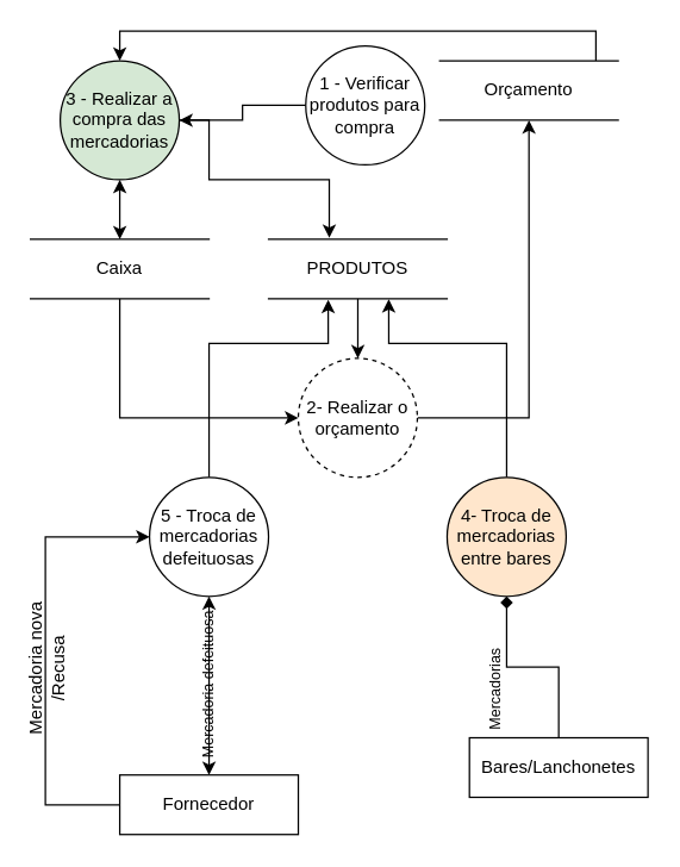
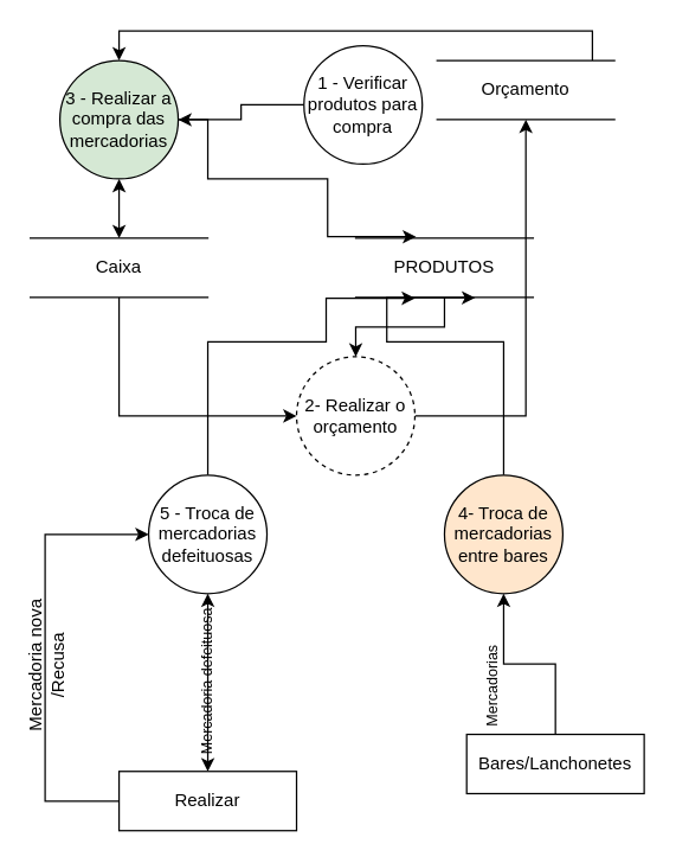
  <mxCell id="0" />
  <mxCell id="1" parent="0" />
  <mxCell id="2" value="" style="edgeStyle=orthogonalEdgeStyle;rounded=0;orthogonalLoop=1;jettySize=auto;html=1;" parent="1" source="3" target="7" edge="1"><mxGeometry relative="1" as="geometry" /></mxCell>
  <mxCell id="3" value="&lt;font style=&quot;vertical-align: inherit&quot;&gt;&lt;font style=&quot;vertical-align: inherit&quot;&gt;1 - Verificar produtos para compra&lt;br&gt;&lt;/font&gt;&lt;/font&gt;" style="ellipse;whiteSpace=wrap;html=1;aspect=fixed;" parent="1" vertex="1"><mxGeometry x="205" y="30" width="80" height="80" as="geometry" /></mxCell>
  <mxCell id="4" value="" style="edgeStyle=orthogonalEdgeStyle;rounded=0;orthogonalLoop=1;jettySize=auto;html=1;entryX=0.5;entryY=1;entryDx=0;entryDy=0;" parent="1" source="5" target="15" edge="1"><mxGeometry relative="1" as="geometry"><mxPoint x="400" y="280" as="targetPoint" /></mxGeometry></mxCell>
  <mxCell id="5" value="&lt;font style=&quot;vertical-align: inherit&quot;&gt;&lt;font style=&quot;vertical-align: inherit&quot;&gt;2- Realizar o orçamento&lt;/font&gt;&lt;/font&gt;" style="ellipse;whiteSpace=wrap;html=1;aspect=fixed;dashed=1;" parent="1" vertex="1"><mxGeometry x="200" y="240" width="80" height="80" as="geometry" /></mxCell>
  <mxCell id="6" value="" style="edgeStyle=orthogonalEdgeStyle;rounded=0;orthogonalLoop=1;jettySize=auto;html=1;entryX=0.34;entryY=-0.025;entryDx=0;entryDy=0;entryPerimeter=0;exitX=1;exitY=0.5;exitDx=0;exitDy=0;" parent="1" source="7" target="13" edge="1"><mxGeometry relative="1" as="geometry"><Array as="points"><mxPoint x="140" y="80" /><mxPoint x="140" y="120" /><mxPoint x="221" y="120" /></Array></mxGeometry></mxCell>
  <mxCell id="7" value="&lt;font style=&quot;vertical-align: inherit&quot;&gt;&lt;font style=&quot;vertical-align: inherit&quot;&gt;3 - Realizar a compra das mercadorias&lt;/font&gt;&lt;/font&gt;" style="ellipse;whiteSpace=wrap;html=1;aspect=fixed;fillColor=#d5e8d4;" parent="1" vertex="1"><mxGeometry x="40" y="40" width="80" height="80" as="geometry" /></mxCell>
  <mxCell id="8" value="" style="edgeStyle=orthogonalEdgeStyle;rounded=0;orthogonalLoop=1;jettySize=auto;html=1;startArrow=none;startFill=0;entryX=0.673;entryY=1.005;entryDx=0;entryDy=0;entryPerimeter=0;" parent="1" source="9" target="13" edge="1"><mxGeometry relative="1" as="geometry"><mxPoint x="340" y="220" as="targetPoint" /><Array as="points"><mxPoint x="340" y="230" /><mxPoint x="261" y="230" /></Array></mxGeometry></mxCell>
  <mxCell id="9" value="&lt;font style=&quot;vertical-align: inherit&quot;&gt;&lt;font style=&quot;vertical-align: inherit&quot;&gt;&lt;font style=&quot;vertical-align: inherit&quot;&gt;&lt;font style=&quot;vertical-align: inherit&quot;&gt;&lt;font style=&quot;vertical-align: inherit&quot;&gt;&lt;font style=&quot;vertical-align: inherit&quot;&gt;4- Troca de mercadorias entre bares&lt;/font&gt;&lt;/font&gt;&lt;/font&gt;&lt;/font&gt;&lt;/font&gt;&lt;/font&gt;" style="ellipse;whiteSpace=wrap;html=1;aspect=fixed;fillColor=#ffe6cc;" parent="1" vertex="1"><mxGeometry x="300" y="320" width="80" height="80" as="geometry" /></mxCell>
  <mxCell id="10" value="" style="edgeStyle=orthogonalEdgeStyle;rounded=0;orthogonalLoop=1;jettySize=auto;html=1;startArrow=none;startFill=0;entryX=0.334;entryY=1.014;entryDx=0;entryDy=0;entryPerimeter=0;" parent="1" source="11" target="13" edge="1"><mxGeometry relative="1" as="geometry"><mxPoint x="140" y="220" as="targetPoint" /><Array as="points"><mxPoint x="140" y="230" /><mxPoint x="220" y="230" /></Array></mxGeometry></mxCell>
  <mxCell id="11" value="5 - Troca de mercadorias defeituosas" style="ellipse;whiteSpace=wrap;html=1;aspect=fixed;" parent="1" vertex="1"><mxGeometry x="100" y="320" width="80" height="80" as="geometry" /></mxCell>
  <mxCell id="12" value="" style="edgeStyle=orthogonalEdgeStyle;rounded=0;orthogonalLoop=1;jettySize=auto;html=1;" parent="1" source="13" target="5" edge="1"><mxGeometry relative="1" as="geometry" /></mxCell>
- <mxCell id="13" value="PRODUTOS" style="shape=partialRectangle;whiteSpace=wrap;html=1;left=0;right=0;fillColor=none;" parent="1" vertex="1"><mxGeometry x="180" y="160" width="120" height="40" as="geometry" /></mxCell>
+ <mxCell id="13" value="PRODUTOS" style="shape=partialRectangle;whiteSpace=wrap;html=1;left=0;right=0;fillColor=none;" parent="1" vertex="1"><mxGeometry x="240" y="160" width="120" height="40" as="geometry" /></mxCell>
  <mxCell id="14" value="" style="edgeStyle=orthogonalEdgeStyle;rounded=0;orthogonalLoop=1;jettySize=auto;html=1;startArrow=none;startFill=0;entryX=0.5;entryY=0;entryDx=0;entryDy=0;" parent="1" source="15" target="7" edge="1"><mxGeometry relative="1" as="geometry"><mxPoint x="80" y="10" as="targetPoint" /><Array as="points"><mxPoint x="400" y="20" /><mxPoint x="80" y="20" /></Array></mxGeometry></mxCell>
  <mxCell id="15" value="Orçamento" style="shape=partialRectangle;whiteSpace=wrap;html=1;left=0;right=0;fillColor=none;" parent="1" vertex="1"><mxGeometry x="295" y="40" width="120" height="40" as="geometry" /></mxCell>
  <mxCell id="16" value="" style="edgeStyle=orthogonalEdgeStyle;rounded=0;orthogonalLoop=1;jettySize=auto;html=1;entryX=0;entryY=0.5;entryDx=0;entryDy=0;" parent="1" source="18" target="5" edge="1"><mxGeometry relative="1" as="geometry"><mxPoint x="80" y="280" as="targetPoint" /><Array as="points"><mxPoint x="80" y="280" /></Array></mxGeometry></mxCell>
  <mxCell id="17" value="" style="edgeStyle=orthogonalEdgeStyle;rounded=0;orthogonalLoop=1;jettySize=auto;html=1;startArrow=classic;startFill=1;" parent="1" source="7" target="18" edge="1"><mxGeometry relative="1" as="geometry" /></mxCell>
  <mxCell id="18" value="Caixa" style="shape=partialRectangle;whiteSpace=wrap;html=1;left=0;right=0;fillColor=none;" parent="1" vertex="1"><mxGeometry x="20" y="160" width="120" height="40" as="geometry" /></mxCell>
- <mxCell id="19" value="" style="edgeStyle=orthogonalEdgeStyle;rounded=0;orthogonalLoop=1;jettySize=auto;html=1;startArrow=none;startFill=0;endArrow=diamond;" parent="1" source="20" target="9" edge="1"><mxGeometry relative="1" as="geometry" /></mxCell>
+ <mxCell id="19" value="" style="edgeStyle=orthogonalEdgeStyle;rounded=0;orthogonalLoop=1;jettySize=auto;html=1;startArrow=none;startFill=0;" parent="1" source="20" target="9" edge="1"><mxGeometry relative="1" as="geometry" /></mxCell>
  <mxCell id="20" value="Bares/Lanchonetes" style="rounded=0;whiteSpace=wrap;html=1;" parent="1" vertex="1"><mxGeometry x="315" y="495" width="120" height="40" as="geometry" /></mxCell>
  <mxCell id="21" value="" style="edgeStyle=orthogonalEdgeStyle;rounded=0;orthogonalLoop=1;jettySize=auto;html=1;startArrow=classic;startFill=1;" parent="1" source="22" edge="1"><mxGeometry relative="1" as="geometry"><mxPoint x="140" y="400" as="targetPoint" /></mxGeometry></mxCell>
- <mxCell id="22" value="Fornecedor" style="rounded=0;whiteSpace=wrap;html=1;" parent="1" vertex="1"><mxGeometry x="80" y="520" width="120" height="40" as="geometry" /></mxCell>
+ <mxCell id="22" value="Realizar" style="rounded=0;whiteSpace=wrap;html=1;" parent="1" vertex="1"><mxGeometry x="80" y="520" width="120" height="40" as="geometry" /></mxCell>
  <mxCell id="23" value="Mercadoria defeituosa" style="text;html=1;strokeColor=none;fillColor=none;align=center;verticalAlign=middle;whiteSpace=wrap;rounded=0;rotation=-90;fontSize=10;" parent="1" vertex="1"><mxGeometry x="86.87" y="441.62" width="105" height="35.75" as="geometry" /></mxCell>
  <mxCell id="24" value="&lt;font style=&quot;font-size: 10px&quot;&gt;Mercadorias&lt;br style=&quot;font-size: 10px&quot;&gt;&lt;/font&gt;" style="text;html=1;strokeColor=none;fillColor=none;align=center;verticalAlign=middle;whiteSpace=wrap;rounded=0;rotation=-90;fontSize=10;" parent="1" vertex="1"><mxGeometry x="279" y="452.5" width="105" height="20" as="geometry" /></mxCell>
  <mxCell id="25" value="" style="edgeStyle=orthogonalEdgeStyle;rounded=0;orthogonalLoop=1;jettySize=auto;html=1;entryX=0;entryY=0.5;entryDx=0;entryDy=0;" edge="1" parent="1" target="11"><mxGeometry relative="1" as="geometry"><mxPoint x="40" y="420.05" as="targetPoint" /><Array as="points"><mxPoint x="30" y="540" /><mxPoint x="30" y="360" /></Array><mxPoint x="80" y="540.11" as="sourcePoint" /></mxGeometry></mxCell>
  <mxCell id="26" value="Mercadoria nova&lt;br&gt;/Recusa" style="text;html=1;align=center;verticalAlign=middle;resizable=0;points=[];labelBackgroundColor=none;rotation=-90;" vertex="1" connectable="0" parent="25"><mxGeometry x="-0.037" relative="1" as="geometry"><mxPoint y="3.91" as="offset" /></mxGeometry></mxCell>
